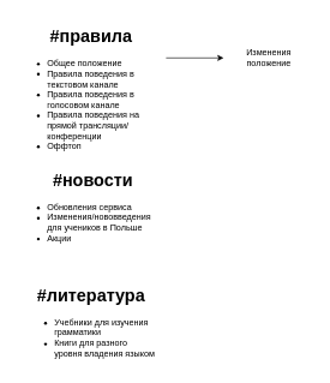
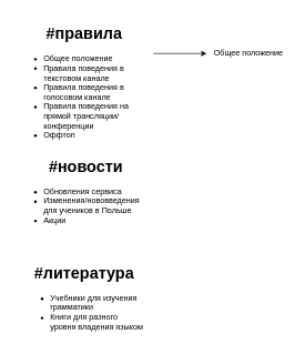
  <mxCell id="0" />
  <mxCell id="1" parent="0" />
  <mxCell id="2" style="edgeStyle=orthogonalEdgeStyle;rounded=0;orthogonalLoop=1;jettySize=auto;html=1;exitX=1;exitY=0.25;exitDx=0;exitDy=0;" edge="1" parent="1" source="3" target="6"><mxGeometry relative="1" as="geometry" /></mxCell>
  <mxCell id="3" value="&lt;h1 style=&quot;text-align: center&quot;&gt;#правила&lt;/h1&gt;&lt;div&gt;&lt;ul&gt;&lt;li&gt;Общее положение&amp;nbsp;&lt;br&gt;&lt;/li&gt;&lt;li&gt;Правила поведения в текстовом канале&lt;br&gt;&lt;/li&gt;&lt;li&gt;Правила поведения в голосовом канале&lt;br&gt;&lt;/li&gt;&lt;li&gt;Правила поведения на прямой трансляции/конференции&lt;br&gt;&lt;/li&gt;&lt;li&gt;Оффтоп&lt;/li&gt;&lt;/ul&gt;&lt;/div&gt;&lt;div&gt;&lt;br&gt;&lt;/div&gt;&lt;div&gt;&lt;br&gt;&lt;/div&gt;" style="text;html=1;strokeColor=none;fillColor=none;spacing=5;spacingTop=-20;whiteSpace=wrap;overflow=hidden;rounded=0;" vertex="1" parent="1"><mxGeometry x="20" y="30" width="210" height="200" as="geometry" /></mxCell>
  <mxCell id="4" value="&lt;h1 style=&quot;text-align: center&quot;&gt;#новости&lt;/h1&gt;&lt;div&gt;&lt;ul&gt;&lt;li&gt;Обновления сервиса&lt;br&gt;&lt;/li&gt;&lt;li&gt;Изменения/нововведения для учеников в Польше&lt;/li&gt;&lt;li&gt;Акции&lt;/li&gt;&lt;/ul&gt;&lt;/div&gt;&lt;div&gt;&lt;br&gt;&lt;/div&gt;&lt;div&gt;&lt;br&gt;&lt;/div&gt;" style="text;html=1;strokeColor=none;fillColor=none;spacing=5;spacingTop=-20;whiteSpace=wrap;overflow=hidden;rounded=0;" vertex="1" parent="1"><mxGeometry x="20" y="230" width="215" height="120" as="geometry" /></mxCell>
  <mxCell id="5" value="&lt;h1 style=&quot;text-align: center&quot;&gt;#литература&lt;/h1&gt;&lt;p&gt;&lt;/p&gt;&lt;ul&gt;&lt;li&gt;Учебники для изучения грамматики&lt;br&gt;&lt;/li&gt;&lt;li&gt;Книги для разного уровня владения языком&lt;br&gt;&lt;/li&gt;&lt;/ul&gt;&lt;p&gt;&lt;/p&gt;" style="text;html=1;strokeColor=none;fillColor=none;spacing=5;spacingTop=-20;whiteSpace=wrap;overflow=hidden;rounded=0;" vertex="1" parent="1"><mxGeometry x="30" y="390" width="190" height="120" as="geometry" /></mxCell>
- <mxCell id="6" value="Изменения положение" style="text;html=1;strokeColor=none;fillColor=none;align=center;verticalAlign=middle;whiteSpace=wrap;rounded=0;" vertex="1" parent="1"><mxGeometry x="310" y="20" width="126" height="120" as="geometry" /></mxCell>
+ <mxCell id="6" value="Общее положение" style="text;html=1;strokeColor=none;fillColor=none;align=center;verticalAlign=middle;whiteSpace=wrap;rounded=0;" vertex="1" parent="1"><mxGeometry x="310" y="20" width="126" height="120" as="geometry" /></mxCell>
